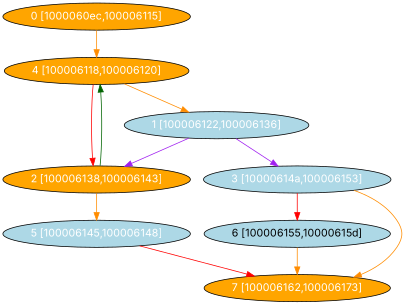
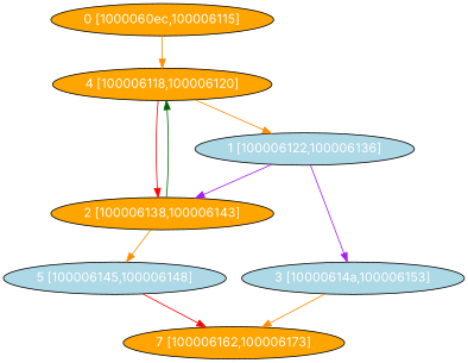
  digraph {
    fontname=Inter
    node [fillcolor=orange fontcolor="#ffffff" shape=oval style=filled fontname=Inter]
    edge [color=darkorange fontname=Inter]
    n1 [label="0 [1000060ec,100006115]"]
    n2 [label="4 [100006118,100006120]"]
    n3 [fillcolor=lightblue label="1 [100006122,100006136]"]
    n4 [label="2 [100006138,100006143]"]
    n5 [fillcolor=lightblue label="3 [10000614a,100006153]"]
    n6 [fillcolor=lightblue label="5 [100006145,100006148]"]
-   n7 [fillcolor=lightblue fontcolor="#000000" label="6 [100006155,10000615d]"]
    n8 [label="7 [100006162,100006173]"]
    n1 -> n2
    n2 -> n3
    n2 -> n4 [color=red]
    n3 -> n4 [color=purple]
    n3 -> n5 [color=purple]
    n4 -> n2 [color=darkgreen]
    n4 -> n6
-   n5 -> n7 [color=red]
    n5 -> n8
    n6 -> n8 [color=red]
-   n7 -> n8
  }
